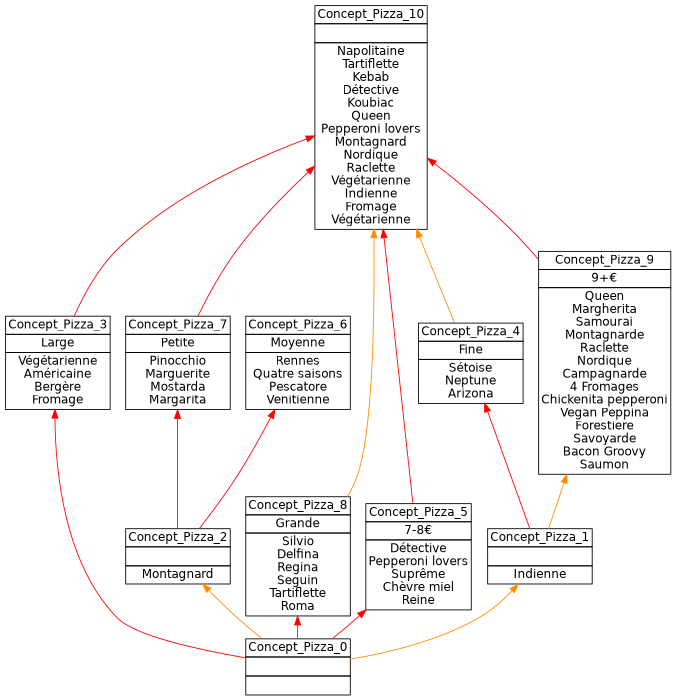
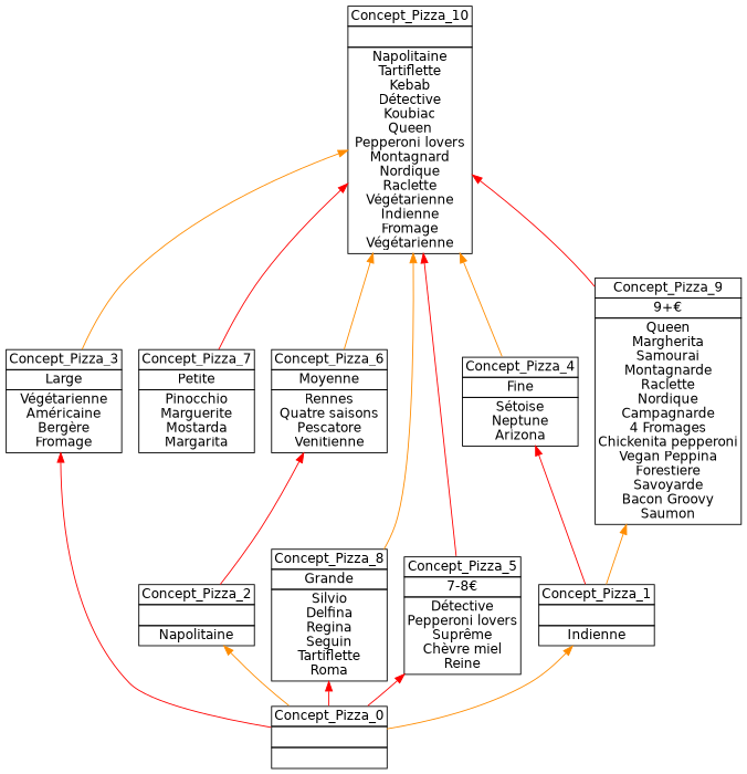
  digraph {
    nodesep=0.2
    rankdir=BT
    ranksep=0.3
    node [fontname="DejaVu Sans" margin="0.03,0.03" shape=none]
    edge [color=red headport=p tailport=p]
    n1 [label=<<table border="0" cellborder="1" cellspacing="0" port="p"><tr><td>Concept_Pizza_10</td></tr><tr><td><br/></td></tr><tr><td>Napolitaine<br/>Tartiflette<br/>Kebab<br/>Détective<br/>Koubiac<br/>Queen<br/>Pepperoni lovers<br/>Montagnard<br/>Nordique<br/>Raclette<br/>Végétarienne<br/>Indienne<br/>Fromage<br/>Végétarienne<br/></td></tr></table>>]
    n2 [label=<<table border="0" cellborder="1" cellspacing="0" port="p"><tr><td>Concept_Pizza_4</td></tr><tr><td>Fine<br/></td></tr><tr><td>Sétoise<br/>Neptune<br/>Arizona<br/></td></tr></table>>]
    n3 [label=<<table border="0" cellborder="1" cellspacing="0" port="p"><tr><td>Concept_Pizza_0</td></tr><tr><td><br/></td></tr><tr><td><br/></td></tr></table>>]
    n4 [label=<<table border="0" cellborder="1" cellspacing="0" port="p"><tr><td>Concept_Pizza_3</td></tr><tr><td>Large<br/></td></tr><tr><td>Végétarienne<br/>Américaine<br/>Bergère<br/>Fromage<br/></td></tr></table>>]
-   n5 [label=<<table border="0" cellborder="1" cellspacing="0" port="p"><tr><td>Concept_Pizza_2</td></tr><tr><td><br/></td></tr><tr><td>Montagnard<br/></td></tr></table>>]
+   n5 [label=<<table border="0" cellborder="1" cellspacing="0" port="p"><tr><td>Concept_Pizza_2</td></tr><tr><td><br/></td></tr><tr><td>Napolitaine<br/></td></tr></table>>]
    n6 [label=<<table border="0" cellborder="1" cellspacing="0" port="p"><tr><td>Concept_Pizza_8</td></tr><tr><td>Grande<br/></td></tr><tr><td>Silvio<br/>Delfina<br/>Regina<br/>Seguin<br/>Tartiflette<br/>Roma<br/></td></tr></table>>]
    n7 [label=<<table border="0" cellborder="1" cellspacing="0" port="p"><tr><td>Concept_Pizza_5</td></tr><tr><td>7-8€<br/></td></tr><tr><td>Détective<br/>Pepperoni lovers<br/>Suprême<br/>Chèvre miel<br/>Reine<br/></td></tr></table>>]
    n8 [label=<<table border="0" cellborder="1" cellspacing="0" port="p"><tr><td>Concept_Pizza_1</td></tr><tr><td><br/></td></tr><tr><td>Indienne<br/></td></tr></table>>]
    n9 [label=<<table border="0" cellborder="1" cellspacing="0" port="p"><tr><td>Concept_Pizza_7</td></tr><tr><td>Petite<br/></td></tr><tr><td>Pinocchio<br/>Marguerite<br/>Mostarda<br/>Margarita<br/></td></tr></table>>]
    n10 [label=<<table border="0" cellborder="1" cellspacing="0" port="p"><tr><td>Concept_Pizza_6</td></tr><tr><td>Moyenne<br/></td></tr><tr><td>Rennes<br/>Quatre saisons<br/>Pescatore<br/>Venitienne<br/></td></tr></table>>]
    n11 [label=<<table border="0" cellborder="1" cellspacing="0" port="p"><tr><td>Concept_Pizza_9</td></tr><tr><td>9+€<br/></td></tr><tr><td>Queen<br/>Margherita<br/>Samourai<br/>Montagnarde<br/>Raclette<br/>Nordique<br/>Campagnarde<br/>4 Fromages<br/>Chickenita pepperoni<br/>Vegan Peppina<br/>Forestiere<br/>Savoyarde<br/>Bacon Groovy<br/>Saumon<br/></td></tr></table>>]
    n2 -> n1 [color=darkorange]
    n3 -> n4
    n3 -> n5 [color=darkorange]
    n3 -> n6
    n3 -> n7
    n3 -> n8 [color=darkorange]
-   n4 -> n1
-   n5 -> n9
+   n4 -> n1 [color=darkorange]
    n5 -> n10
    n6 -> n1 [color=darkorange]
    n7 -> n1
    n8 -> n2
    n8 -> n11 [color=darkorange]
    n9 -> n1
+   n10 -> n1 [color=darkorange]
    n11 -> n1
  }
